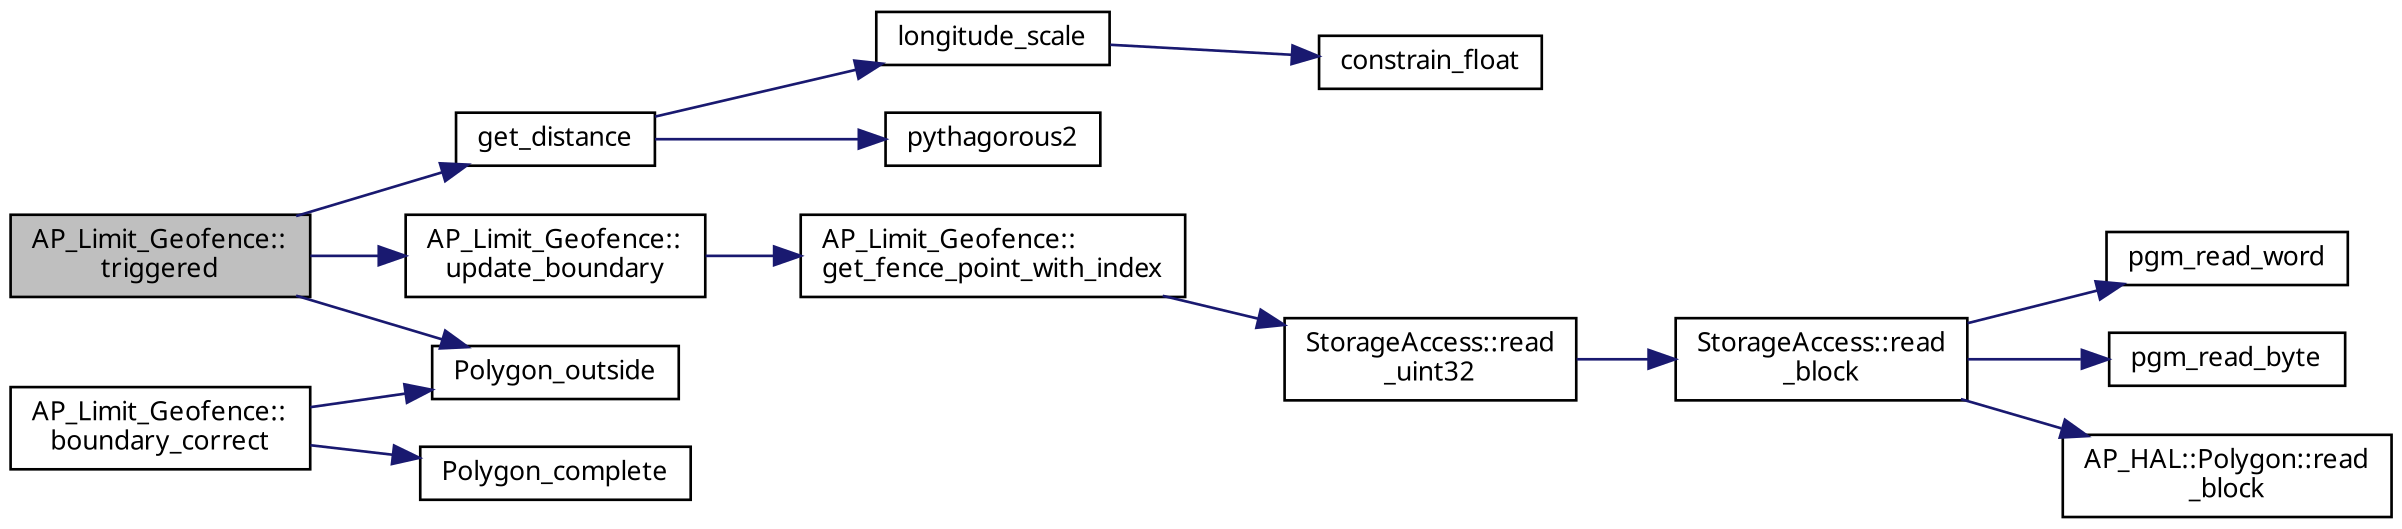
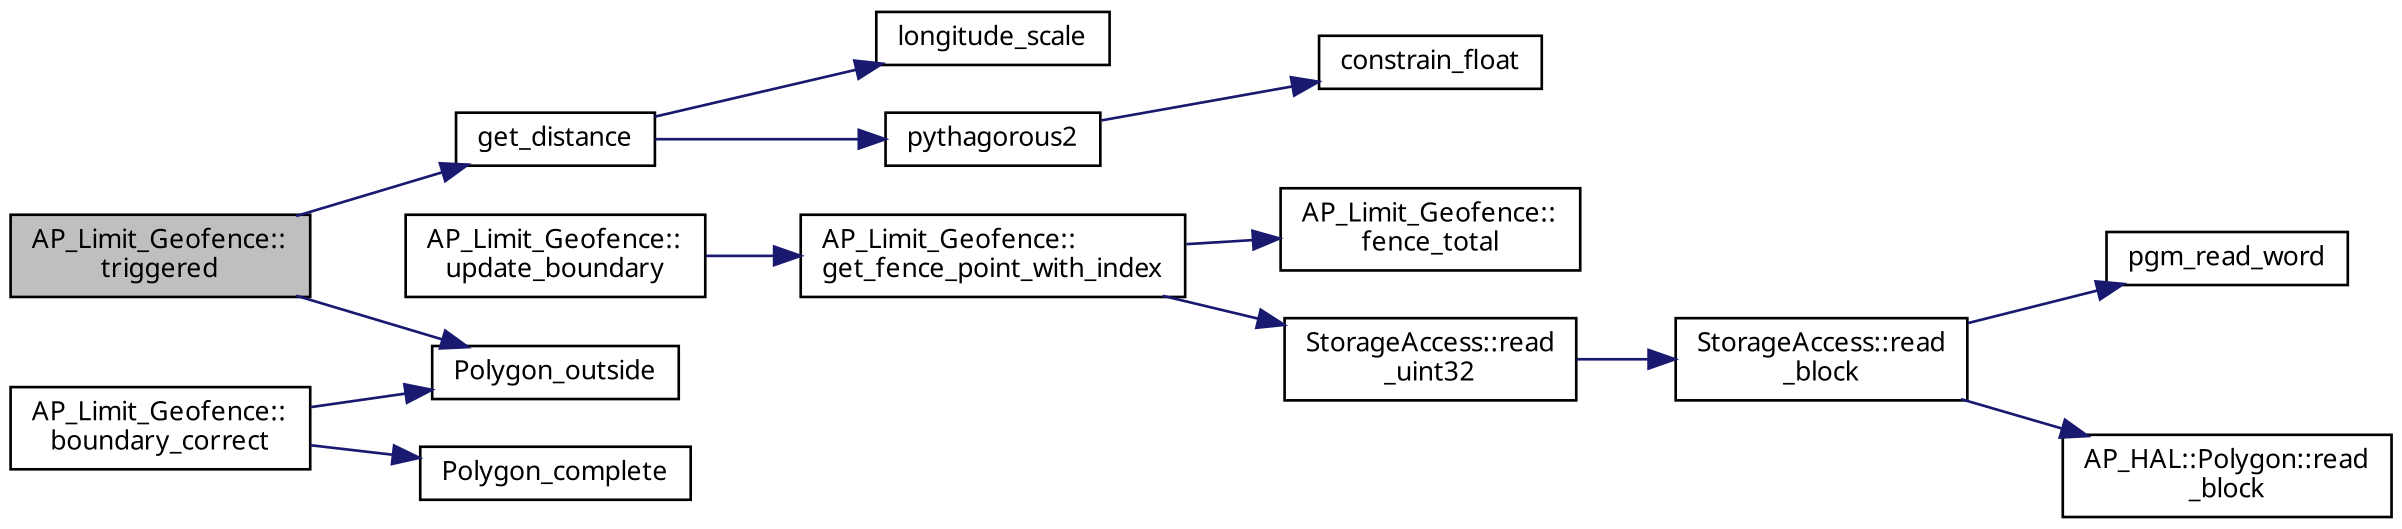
  digraph {
    fontname="Noto Sans"
    rankdir=LR
    node [color=black fillcolor=white fontname="Noto Sans" fontsize=10 shape=record style=filled]
    edge [color=midnightblue fontname="Noto Sans" fontsize=10 labelfontname=Helvetica labelfontsize=10 style=solid]
    n1 [fillcolor=grey75 fontcolor=black height=0.2 label="AP_Limit_Geofence::\ltriggered" width=0.4]
    n2 [height=0.2 label=get_distance width=0.4]
    n3 [height=0.2 label="AP_Limit_Geofence::\lupdate_boundary" width=0.4]
    n4 [height=0.2 label=Polygon_outside width=0.4]
    n5 [height=0.2 label=longitude_scale width=0.4]
    n6 [height=0.2 label=pythagorous2 width=0.4]
    n7 [height=0.2 label="AP_Limit_Geofence::\lget_fence_point_with_index" width=0.4]
    n8 [height=0.2 label="AP_Limit_Geofence::\lboundary_correct" width=0.4]
    n9 [height=0.2 label=Polygon_complete width=0.4]
    n10 [height=0.2 label=constrain_float width=0.4]
+   n11 [height=0.2 label="AP_Limit_Geofence::\lfence_total" width=0.4]
    n12 [height=0.2 label="StorageAccess::read\l_uint32" width=0.4]
    n13 [height=0.2 label="StorageAccess::read\l_block" width=0.4]
    n14 [height=0.2 label=pgm_read_word width=0.4]
-   n15 [height=0.2 label=pgm_read_byte width=0.4]
    n16 [height=0.2 label="AP_HAL::Polygon::read\l_block" width=0.4]
    n1 -> n2
-   n1 -> n3
    n1 -> n4
    n2 -> n5
    n2 -> n6
    n3 -> n7
-   n5 -> n10
+   n6 -> n10
+   n7 -> n11
    n7 -> n12
    n8 -> n4
    n8 -> n9
    n12 -> n13
    n13 -> n14
-   n13 -> n15
    n13 -> n16
  }
